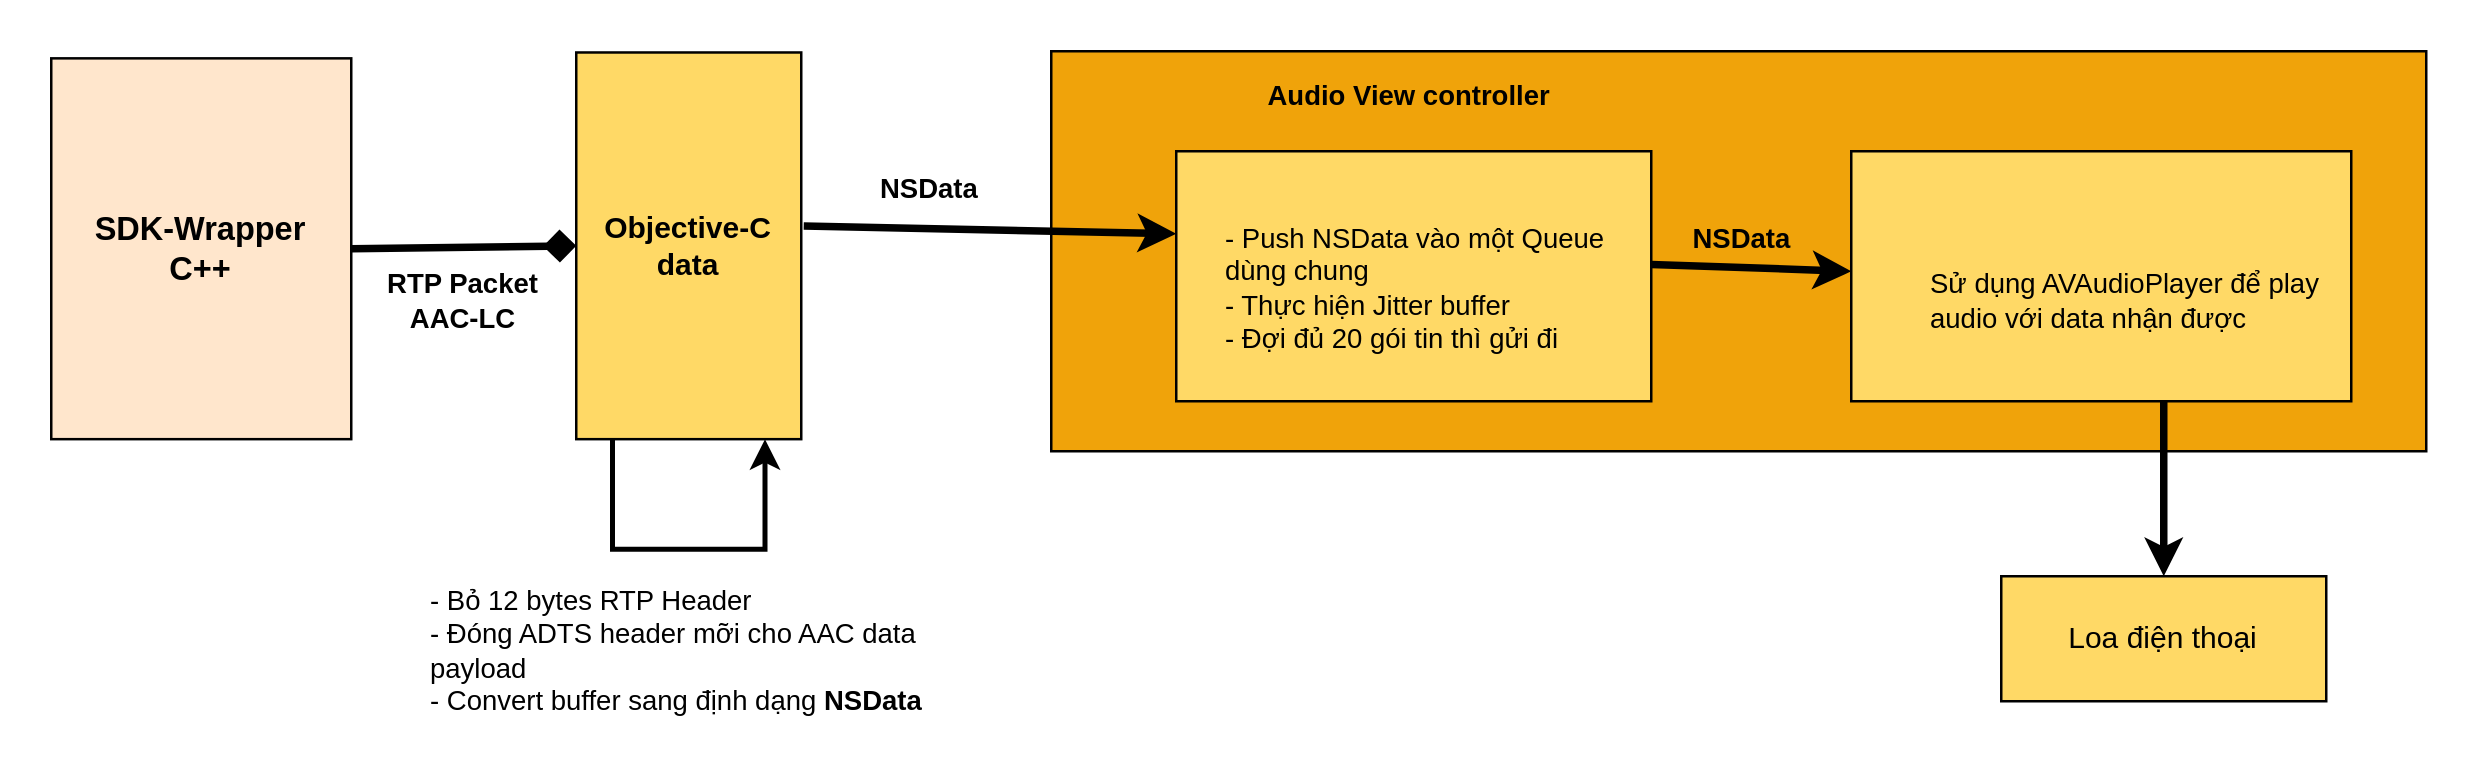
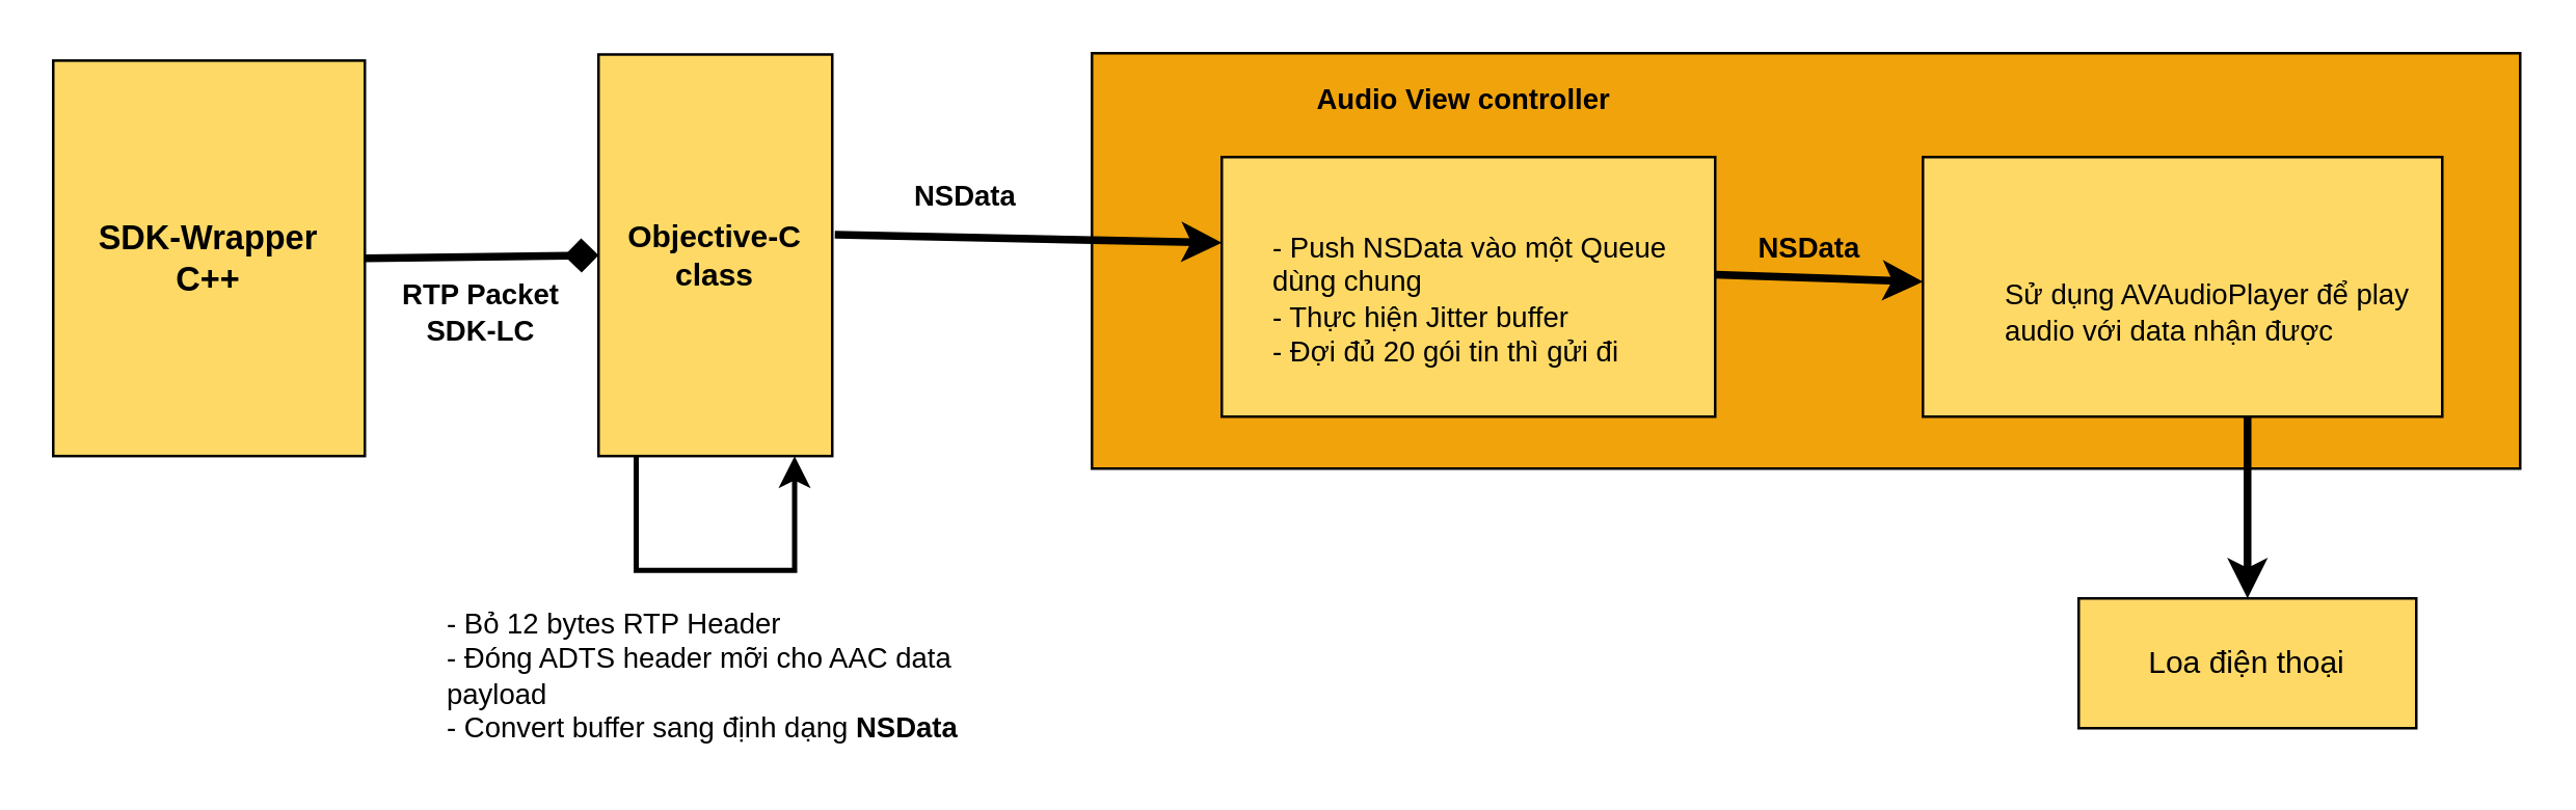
  <mxCell id="0" />
  <mxCell id="1" parent="0" />
- <mxCell id="2" value="&lt;div&gt;&lt;b&gt;&lt;font style=&quot;font-size: 13px&quot;&gt;SDK-Wrapper&lt;/font&gt;&lt;/b&gt;&lt;/div&gt;&lt;div&gt;&lt;b&gt;&lt;font style=&quot;font-size: 13px&quot;&gt;C++&lt;br&gt;&lt;/font&gt;&lt;/b&gt;&lt;/div&gt;" style="rounded=0;whiteSpace=wrap;html=1;fillColor=#ffe6cc;" parent="1" vertex="1"><mxGeometry x="20" y="22.84" width="120" height="152.33" as="geometry" /></mxCell>
- <mxCell id="3" value="&lt;div&gt;Objective-C&lt;/div&gt;&lt;div&gt;data&lt;br&gt;&lt;/div&gt;" style="rounded=0;whiteSpace=wrap;html=1;fontStyle=1;fillColor=#FFD966;strokeColor=default;gradientColor=none;" parent="1" vertex="1"><mxGeometry x="230" y="20.49" width="90" height="154.68" as="geometry" /></mxCell>
+ <mxCell id="2" value="&lt;div&gt;&lt;b&gt;&lt;font style=&quot;font-size: 13px&quot;&gt;SDK-Wrapper&lt;/font&gt;&lt;/b&gt;&lt;/div&gt;&lt;div&gt;&lt;b&gt;&lt;font style=&quot;font-size: 13px&quot;&gt;C++&lt;br&gt;&lt;/font&gt;&lt;/b&gt;&lt;/div&gt;" style="rounded=0;whiteSpace=wrap;html=1;fillColor=#FFD966;" parent="1" vertex="1"><mxGeometry x="20" y="22.84" width="120" height="152.33" as="geometry" /></mxCell>
+ <mxCell id="3" value="&lt;div&gt;Objective-C&lt;/div&gt;&lt;div&gt;class&lt;br&gt;&lt;/div&gt;" style="rounded=0;whiteSpace=wrap;html=1;fontStyle=1;fillColor=#FFD966;strokeColor=default;gradientColor=none;" parent="1" vertex="1"><mxGeometry x="230" y="20.49" width="90" height="154.68" as="geometry" /></mxCell>
  <mxCell id="4" value="" style="rounded=0;whiteSpace=wrap;html=1;fillColor=#f0a30a;fontColor=#000000;strokeColor=default;" parent="1" vertex="1"><mxGeometry x="420" y="20" width="550" height="160" as="geometry" /></mxCell>
- <mxCell id="5" value="&lt;div style=&quot;font-size: 11px;&quot;&gt;RTP Packet&lt;/div&gt;&lt;div style=&quot;font-size: 11px;&quot;&gt;AAC-LC&lt;br style=&quot;font-size: 11px;&quot;&gt;&lt;/div&gt;" style="text;html=1;strokeColor=none;fillColor=none;align=center;verticalAlign=middle;whiteSpace=wrap;rounded=0;fontSize=11;fontStyle=1" parent="1" vertex="1"><mxGeometry x="80" y="110.33" width="210" height="20" as="geometry" /></mxCell>
+ <mxCell id="5" value="&lt;div style=&quot;font-size: 11px;&quot;&gt;RTP Packet&lt;/div&gt;&lt;div style=&quot;font-size: 11px;&quot;&gt;SDK-LC&lt;br style=&quot;font-size: 11px;&quot;&gt;&lt;/div&gt;" style="text;html=1;strokeColor=none;fillColor=none;align=center;verticalAlign=middle;whiteSpace=wrap;rounded=0;fontSize=11;fontStyle=1" parent="1" vertex="1"><mxGeometry x="80" y="110.33" width="210" height="20" as="geometry" /></mxCell>
  <mxCell id="6" value="" style="endArrow=diamond;html=1;rounded=0;fontSize=11;strokeWidth=3;entryX=0;entryY=0.5;entryDx=0;entryDy=0;exitX=1;exitY=0.5;exitDx=0;exitDy=0;" parent="1" source="2" target="3" edge="1"><mxGeometry width="50" height="50" relative="1" as="geometry"><mxPoint x="180" y="100" as="sourcePoint" /><mxPoint x="230" y="100" as="targetPoint" /></mxGeometry></mxCell>
  <mxCell id="7" value="" style="rounded=0;whiteSpace=wrap;html=1;fontSize=11;fillColor=#FFD966;" parent="1" vertex="1"><mxGeometry x="470" y="60" width="190" height="100" as="geometry" /></mxCell>
  <mxCell id="8" value="" style="endArrow=classic;html=1;rounded=0;fontSize=11;strokeWidth=3;exitX=1.011;exitY=0.449;exitDx=0;exitDy=0;entryX=0;entryY=0.33;entryDx=0;entryDy=0;entryPerimeter=0;exitPerimeter=0;" parent="1" source="3" target="7" edge="1"><mxGeometry width="50" height="50" relative="1" as="geometry"><mxPoint x="340" y="97.325" as="sourcePoint" /><mxPoint x="420" y="97.32" as="targetPoint" /></mxGeometry></mxCell>
  <mxCell id="9" value="" style="endArrow=classic;html=1;rounded=0;fontSize=11;strokeWidth=2;" parent="1" edge="1"><mxGeometry width="50" height="50" relative="1" as="geometry"><mxPoint x="244.5" y="175.17" as="sourcePoint" /><mxPoint x="305.5" y="175.17" as="targetPoint" /><Array as="points"><mxPoint x="244.5" y="219.17" /><mxPoint x="305.5" y="219.17" /></Array></mxGeometry></mxCell>
  <mxCell id="10" value="&lt;div&gt;- Bỏ 12 bytes RTP Header&lt;/div&gt;&lt;div&gt;- Đóng ADTS header mỡi cho AAC data payload&lt;/div&gt;&lt;div&gt;- Convert buffer sang định dạng &lt;b&gt;NSData&lt;/b&gt;&lt;br&gt;&lt;/div&gt;" style="text;html=1;strokeColor=none;fillColor=none;align=left;verticalAlign=middle;whiteSpace=wrap;rounded=0;fontSize=11;fontStyle=0" parent="1" vertex="1"><mxGeometry x="170" y="230" width="210" height="60" as="geometry" /></mxCell>
  <mxCell id="11" value="&lt;b&gt;NSData&lt;/b&gt;" style="text;html=1;strokeColor=none;fillColor=none;align=left;verticalAlign=middle;whiteSpace=wrap;rounded=0;fontSize=11;fontStyle=0" parent="1" vertex="1"><mxGeometry x="350" y="60" width="40" height="30" as="geometry" /></mxCell>
  <mxCell id="12" value="&lt;b&gt;Audio View controller&lt;/b&gt;" style="text;html=1;strokeColor=none;fillColor=none;align=left;verticalAlign=middle;whiteSpace=wrap;rounded=0;fontSize=11;fontStyle=0" parent="1" vertex="1"><mxGeometry x="505" y="22.84" width="140" height="30" as="geometry" /></mxCell>
  <mxCell id="13" value="" style="rounded=0;whiteSpace=wrap;html=1;fontSize=11;fillColor=#FFD966;" parent="1" vertex="1"><mxGeometry x="740" y="60" width="200" height="100" as="geometry" /></mxCell>
  <mxCell id="14" value="Sử dụng AVAudioPlayer để play audio với data nhận được" style="text;html=1;strokeColor=none;fillColor=none;align=left;verticalAlign=middle;whiteSpace=wrap;rounded=0;fontSize=11;fontStyle=0" parent="1" vertex="1"><mxGeometry x="770" y="105.33" width="160" height="30" as="geometry" /></mxCell>
  <mxCell id="15" value="&lt;div&gt;- Push NSData vào một Queue dùng chung&lt;/div&gt;&lt;div&gt;- Thực hiện Jitter buffer&lt;br&gt;&lt;/div&gt;&lt;div&gt;- Đợi đủ 20 gói tin thì gửi đi&lt;br&gt;&lt;/div&gt;" style="text;html=1;strokeColor=none;fillColor=none;align=left;verticalAlign=middle;whiteSpace=wrap;rounded=0;fontSize=11;fontStyle=0" parent="1" vertex="1"><mxGeometry x="487.5" y="90" width="155" height="49.67" as="geometry" /></mxCell>
  <mxCell id="16" value="Loa điện thoại" style="rounded=0;whiteSpace=wrap;html=1;fillColor=#FFD966;" parent="1" vertex="1"><mxGeometry x="800" y="230" width="130" height="50" as="geometry" /></mxCell>
  <mxCell id="17" value="" style="endArrow=classic;html=1;rounded=0;fontSize=11;strokeWidth=3;entryX=0.5;entryY=0;entryDx=0;entryDy=0;" parent="1" target="16" edge="1"><mxGeometry width="50" height="50" relative="1" as="geometry"><mxPoint x="865" y="160" as="sourcePoint" /><mxPoint x="979.01" y="163.06" as="targetPoint" /></mxGeometry></mxCell>
  <mxCell id="18" value="" style="endArrow=classic;html=1;rounded=0;fontSize=11;strokeWidth=3;exitX=1.011;exitY=0.449;exitDx=0;exitDy=0;exitPerimeter=0;" parent="1" edge="1"><mxGeometry width="50" height="50" relative="1" as="geometry"><mxPoint x="660" y="105.331" as="sourcePoint" /><mxPoint x="740" y="108" as="targetPoint" /></mxGeometry></mxCell>
  <mxCell id="19" value="&lt;b&gt;NSData&lt;/b&gt;" style="text;html=1;strokeColor=none;fillColor=none;align=left;verticalAlign=middle;whiteSpace=wrap;rounded=0;fontSize=11;fontStyle=0" parent="1" vertex="1"><mxGeometry x="675" y="80.33" width="40" height="30" as="geometry" /></mxCell>
